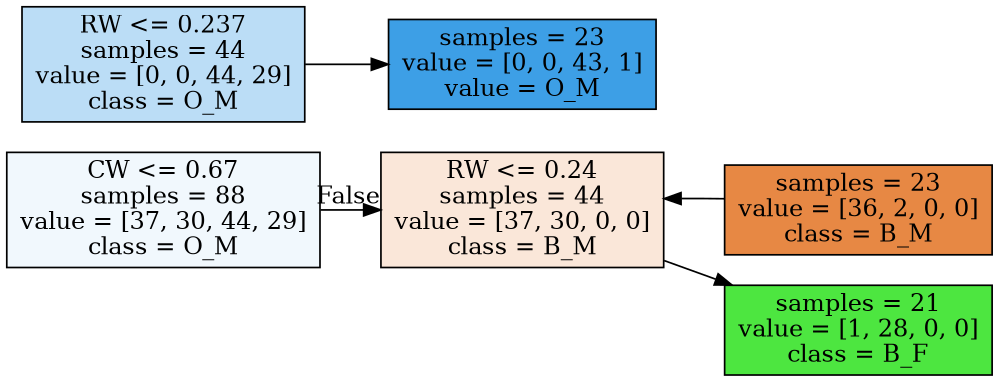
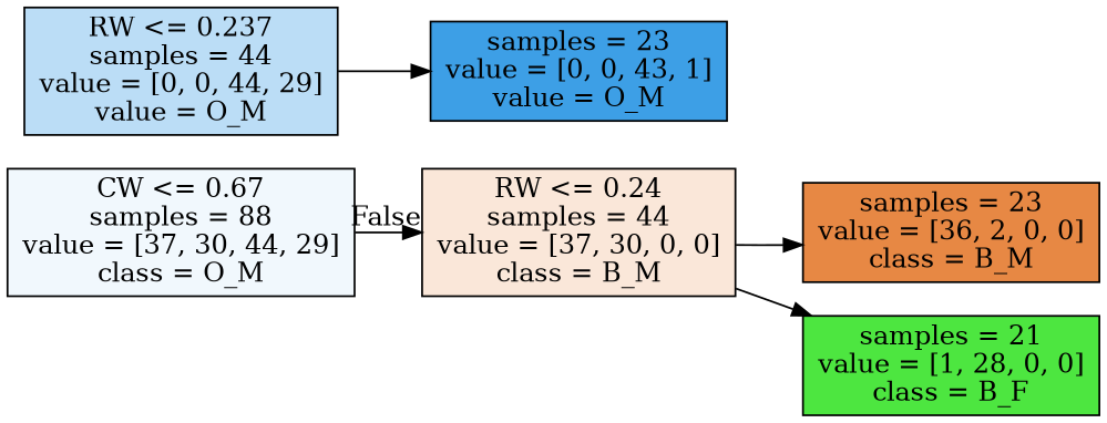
  digraph {
    rankdir=LR
    node [color=black shape=box style=filled]
    n1 [fillcolor="#399de511" label="CW <= 0.67\nsamples = 88\nvalue = [37, 30, 44, 29]\nclass = O_M"]
    n2 [fillcolor="#e5813930" label="RW <= 0.24\nsamples = 44\nvalue = [37, 30, 0, 0]\nclass = B_M"]
-   n3 [fillcolor="#399de557" label="RW <= 0.237\nsamples = 44\nvalue = [0, 0, 44, 29]\nclass = O_M"]
+   n3 [fillcolor="#399de557" label="RW <= 0.237\nsamples = 44\nvalue = [0, 0, 44, 29]\nvalue = O_M"]
    n4 [fillcolor="#399de5f9" label="samples = 23\nvalue = [0, 0, 43, 1]\nvalue = O_M"]
    n5 [fillcolor="#e58139f1" label="samples = 23\nvalue = [36, 2, 0, 0]\nclass = B_M"]
    n6 [fillcolor="#47e539f6" label="samples = 21\nvalue = [1, 28, 0, 0]\nclass = B_F"]
    n1 -> n2 [headlabel=False labelangle=-45 labeldistance=2.5]
-   n5 -> n2
+   n2 -> n5
    n2 -> n6
    n3 -> n4
  }
